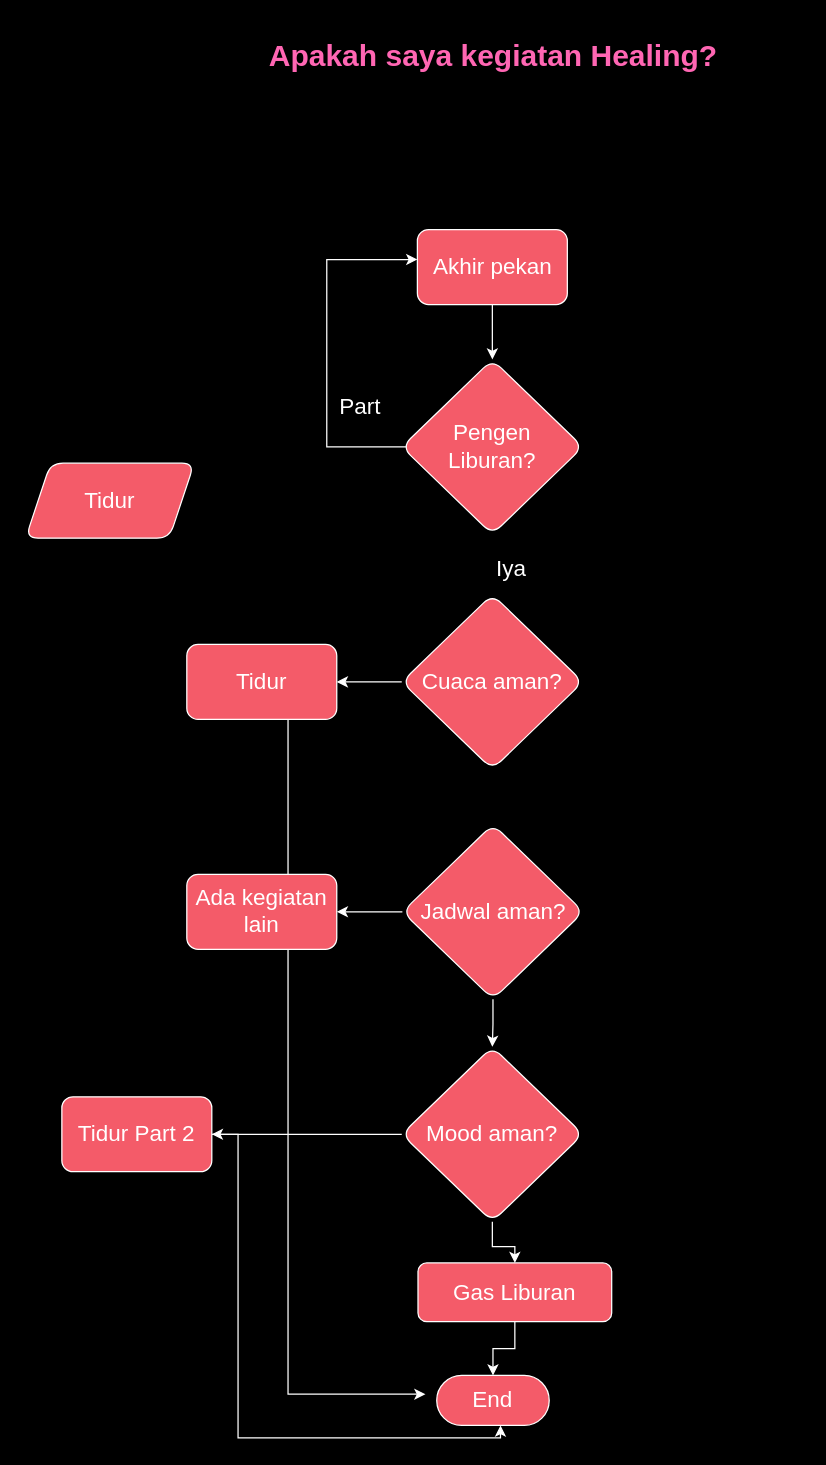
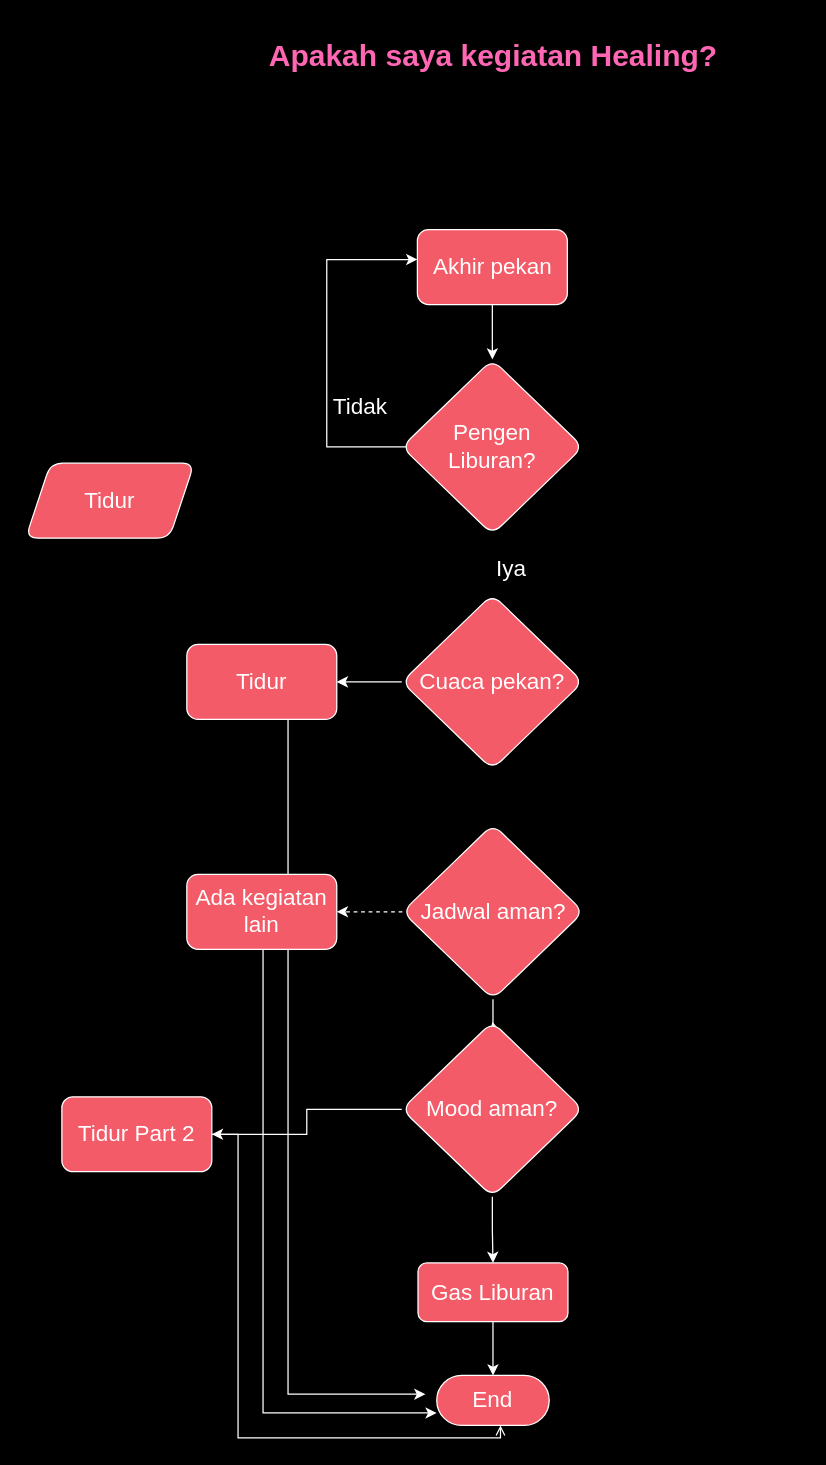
  <mxCell id="0" />
  <mxCell id="1" parent="0" />
  <mxCell id="2" value="" style="edgeStyle=orthogonalEdgeStyle;rounded=1;orthogonalLoop=1;jettySize=auto;html=1;labelBackgroundColor=none;strokeColor=#FFFFFF;fontColor=#FFFFFF;" parent="1" source="3" target="5" edge="1"><mxGeometry relative="1" as="geometry" /></mxCell>
  <mxCell id="3" value="&lt;span style=&quot;font-size: 18px;&quot;&gt;Akhir pekan&lt;/span&gt;" style="whiteSpace=wrap;html=1;dashed=0;rounded=1;labelBackgroundColor=none;fillColor=#F45B69;strokeColor=#FFFFFF;fontColor=#FFFFFF;" parent="1" vertex="1"><mxGeometry x="333.5" y="183" width="120" height="60" as="geometry" /></mxCell>
  <mxCell id="4" style="edgeStyle=orthogonalEdgeStyle;rounded=0;orthogonalLoop=1;jettySize=auto;html=1;strokeColor=#FFFFFF;" edge="1" parent="1"><mxGeometry relative="1" as="geometry"><mxPoint x="333.5" y="207" as="targetPoint" /><mxPoint x="348.964" y="357" as="sourcePoint" /><Array as="points"><mxPoint x="261" y="357" /><mxPoint x="261" y="207" /></Array></mxGeometry></mxCell>
  <mxCell id="5" value="&lt;span style=&quot;font-size: 18px;&quot;&gt;Pengen &lt;br&gt;Liburan?&lt;/span&gt;" style="rhombus;whiteSpace=wrap;html=1;dashed=0;rounded=1;labelBackgroundColor=none;fillColor=#F45B69;strokeColor=#FFFFFF;fontColor=#FFFFFF;" parent="1" vertex="1"><mxGeometry x="321" y="287" width="145" height="140" as="geometry" /></mxCell>
- <mxCell id="6" value="&lt;font style=&quot;font-size: 18px;&quot;&gt;Part&lt;/font&gt;" style="text;html=1;strokeColor=none;fillColor=none;align=center;verticalAlign=middle;whiteSpace=wrap;rounded=1;labelBackgroundColor=none;fontColor=#FFFFFF;" parent="1" vertex="1"><mxGeometry x="257.5" y="310" width="60" height="30" as="geometry" /></mxCell>
+ <mxCell id="6" value="&lt;font style=&quot;font-size: 18px;&quot;&gt;Tidak&lt;/font&gt;" style="text;html=1;strokeColor=none;fillColor=none;align=center;verticalAlign=middle;whiteSpace=wrap;rounded=1;labelBackgroundColor=none;fontColor=#FFFFFF;" parent="1" vertex="1"><mxGeometry x="257.5" y="310" width="60" height="30" as="geometry" /></mxCell>
  <mxCell id="7" value="&lt;font style=&quot;font-size: 18px;&quot;&gt;End&lt;/font&gt;" style="html=1;dashed=0;whiteSpace=wrap;shape=mxgraph.dfd.start;rounded=1;labelBackgroundColor=none;fillColor=#F45B69;strokeColor=#FFFFFF;fontColor=#FFFFFF;" parent="1" vertex="1"><mxGeometry x="349" y="1100" width="90" height="40" as="geometry" /></mxCell>
  <mxCell id="8" value="Apakah saya kegiatan Healing?" style="text;strokeColor=none;fillColor=none;html=1;fontSize=24;fontStyle=1;verticalAlign=middle;align=center;fontColor=#FF66B3;" parent="1" vertex="1"><mxGeometry x="149" y="20" width="490" height="50" as="geometry" /></mxCell>
  <mxCell id="9" value="" style="edgeStyle=orthogonalEdgeStyle;rounded=0;orthogonalLoop=1;jettySize=auto;html=1;strokeColor=#FFFFFF;" edge="1" parent="1" source="10" target="14"><mxGeometry relative="1" as="geometry" /></mxCell>
- <mxCell id="10" value="&lt;span style=&quot;font-size: 18px;&quot;&gt;Cuaca aman?&lt;/span&gt;" style="rhombus;whiteSpace=wrap;html=1;dashed=0;rounded=1;labelBackgroundColor=none;fillColor=#F45B69;strokeColor=#FFFFFF;fontColor=#FFFFFF;" vertex="1" parent="1"><mxGeometry x="321" y="475" width="145" height="140" as="geometry" /></mxCell>
+ <mxCell id="10" value="&lt;span style=&quot;font-size: 18px;&quot;&gt;Cuaca pekan?&lt;/span&gt;" style="rhombus;whiteSpace=wrap;html=1;dashed=0;rounded=1;labelBackgroundColor=none;fillColor=#F45B69;strokeColor=#FFFFFF;fontColor=#FFFFFF;" vertex="1" parent="1"><mxGeometry x="321" y="475" width="145" height="140" as="geometry" /></mxCell>
  <mxCell id="11" value="&lt;font style=&quot;font-size: 18px;&quot;&gt;Iya&lt;/font&gt;" style="text;html=1;strokeColor=none;fillColor=none;align=center;verticalAlign=middle;whiteSpace=wrap;rounded=1;labelBackgroundColor=none;fontColor=#FFFFFF;" vertex="1" parent="1"><mxGeometry x="378.5" y="440" width="60" height="30" as="geometry" /></mxCell>
  <mxCell id="12" value="&lt;span style=&quot;font-size: 18px;&quot;&gt;Tidur&lt;/span&gt;" style="shape=parallelogram;perimeter=parallelogramPerimeter;whiteSpace=wrap;html=1;fixedSize=1;rounded=1;labelBackgroundColor=none;fillColor=#F45B69;strokeColor=#FFFFFF;fontColor=#FFFFFF;" vertex="1" parent="1"><mxGeometry x="20" y="370" width="135" height="60" as="geometry" /></mxCell>
  <mxCell id="13" style="edgeStyle=orthogonalEdgeStyle;rounded=0;orthogonalLoop=1;jettySize=auto;html=1;strokeColor=#FFFFFF;" edge="1" parent="1"><mxGeometry relative="1" as="geometry"><mxPoint x="340" y="1115" as="targetPoint" /><mxPoint x="230" y="575" as="sourcePoint" /><Array as="points"><mxPoint x="230" y="1115" /></Array></mxGeometry></mxCell>
  <mxCell id="14" value="&lt;span style=&quot;font-size: 18px;&quot;&gt;Tidur&lt;/span&gt;" style="whiteSpace=wrap;html=1;dashed=0;rounded=1;labelBackgroundColor=none;fillColor=#F45B69;strokeColor=#FFFFFF;fontColor=#FFFFFF;" vertex="1" parent="1"><mxGeometry x="149" y="515" width="120" height="60" as="geometry" /></mxCell>
- <mxCell id="15" value="" style="edgeStyle=orthogonalEdgeStyle;rounded=0;orthogonalLoop=1;jettySize=auto;html=1;strokeColor=#FFFFFF;" edge="1" parent="1" source="17" target="19"><mxGeometry relative="1" as="geometry" /></mxCell>
+ <mxCell id="15" value="" style="edgeStyle=orthogonalEdgeStyle;rounded=0;orthogonalLoop=1;jettySize=auto;html=1;strokeColor=#FFFFFF;dashed=1;" edge="1" parent="1" source="17" target="19"><mxGeometry relative="1" as="geometry" /></mxCell>
  <mxCell id="16" value="" style="edgeStyle=orthogonalEdgeStyle;rounded=0;orthogonalLoop=1;jettySize=auto;html=1;strokeColor=#FFFFFF;" edge="1" parent="1" source="17" target="22"><mxGeometry relative="1" as="geometry" /></mxCell>
  <mxCell id="17" value="&lt;span style=&quot;font-size: 18px;&quot;&gt;Jadwal aman?&lt;/span&gt;" style="rhombus;whiteSpace=wrap;html=1;dashed=0;rounded=1;labelBackgroundColor=none;fillColor=#F45B69;strokeColor=#FFFFFF;fontColor=#FFFFFF;" vertex="1" parent="1"><mxGeometry x="321.5" y="659" width="145" height="140" as="geometry" /></mxCell>
+ <mxCell id="18" style="edgeStyle=orthogonalEdgeStyle;rounded=0;orthogonalLoop=1;jettySize=auto;html=1;strokeColor=#FFFFFF;" edge="1" parent="1" source="19" target="7"><mxGeometry relative="1" as="geometry"><mxPoint x="200" y="1120" as="targetPoint" /><Array as="points"><mxPoint x="210" y="1130" /></Array></mxGeometry></mxCell>
  <mxCell id="19" value="&lt;span style=&quot;font-size: 18px;&quot;&gt;Ada kegiatan lain&lt;/span&gt;" style="whiteSpace=wrap;html=1;dashed=0;rounded=1;labelBackgroundColor=none;fillColor=#F45B69;strokeColor=#FFFFFF;fontColor=#FFFFFF;" vertex="1" parent="1"><mxGeometry x="149" y="699" width="120" height="60" as="geometry" /></mxCell>
  <mxCell id="20" value="" style="edgeStyle=orthogonalEdgeStyle;rounded=0;orthogonalLoop=1;jettySize=auto;html=1;strokeColor=#FFFFFF;" edge="1" parent="1" source="22" target="24"><mxGeometry relative="1" as="geometry" /></mxCell>
  <mxCell id="21" value="" style="edgeStyle=orthogonalEdgeStyle;rounded=0;orthogonalLoop=1;jettySize=auto;html=1;strokeColor=#FFFFFF;" edge="1" parent="1" source="22" target="26"><mxGeometry relative="1" as="geometry" /></mxCell>
- <mxCell id="22" value="&lt;span style=&quot;font-size: 18px;&quot;&gt;Mood aman?&lt;/span&gt;" style="rhombus;whiteSpace=wrap;html=1;dashed=0;rounded=1;labelBackgroundColor=none;fillColor=#F45B69;strokeColor=#FFFFFF;fontColor=#FFFFFF;" vertex="1" parent="1"><mxGeometry x="321" y="837" width="145" height="140" as="geometry" /></mxCell>
+ <mxCell id="22" value="&lt;span style=&quot;font-size: 18px;&quot;&gt;Mood aman?&lt;/span&gt;" style="rhombus;whiteSpace=wrap;html=1;dashed=0;rounded=1;labelBackgroundColor=none;fillColor=#F45B69;strokeColor=#FFFFFF;fontColor=#FFFFFF;" vertex="1" parent="1"><mxGeometry x="321" y="817" width="145" height="140" as="geometry" /></mxCell>
  <mxCell id="23" value="" style="edgeStyle=orthogonalEdgeStyle;rounded=0;orthogonalLoop=1;jettySize=auto;html=1;strokeColor=#FFFFFF;" edge="1" parent="1" source="24" target="7"><mxGeometry relative="1" as="geometry" /></mxCell>
- <mxCell id="24" value="&lt;span style=&quot;font-size: 18px;&quot;&gt;Gas Liburan&lt;/span&gt;" style="whiteSpace=wrap;html=1;dashed=0;rounded=1;labelBackgroundColor=none;fillColor=#F45B69;strokeColor=#FFFFFF;fontColor=#FFFFFF;" vertex="1" parent="1"><mxGeometry x="334" y="1010" width="155" height="47" as="geometry" /></mxCell>
- <mxCell id="25" style="edgeStyle=orthogonalEdgeStyle;rounded=0;orthogonalLoop=1;jettySize=auto;html=1;strokeColor=#FFFFFF;" edge="1" parent="1" source="26" target="7"><mxGeometry relative="1" as="geometry"><mxPoint x="190" y="1140" as="targetPoint" /><Array as="points"><mxPoint x="190" y="1150" /><mxPoint x="400" y="1150" /></Array></mxGeometry></mxCell>
+ <mxCell id="24" value="&lt;span style=&quot;font-size: 18px;&quot;&gt;Gas Liburan&lt;/span&gt;" style="whiteSpace=wrap;html=1;dashed=0;rounded=1;labelBackgroundColor=none;fillColor=#F45B69;strokeColor=#FFFFFF;fontColor=#FFFFFF;" vertex="1" parent="1"><mxGeometry x="334" y="1010" width="120" height="47" as="geometry" /></mxCell>
+ <mxCell id="25" style="edgeStyle=orthogonalEdgeStyle;rounded=0;orthogonalLoop=1;jettySize=auto;html=1;strokeColor=#FFFFFF;endArrow=open;" edge="1" parent="1" source="26" target="7"><mxGeometry relative="1" as="geometry"><mxPoint x="190" y="1140" as="targetPoint" /><Array as="points"><mxPoint x="190" y="1150" /><mxPoint x="400" y="1150" /></Array></mxGeometry></mxCell>
  <mxCell id="26" value="&lt;span style=&quot;font-size: 18px;&quot;&gt;Tidur Part 2&lt;/span&gt;" style="whiteSpace=wrap;html=1;dashed=0;rounded=1;labelBackgroundColor=none;fillColor=#F45B69;strokeColor=#FFFFFF;fontColor=#FFFFFF;" vertex="1" parent="1"><mxGeometry x="49" y="877" width="120" height="60" as="geometry" /></mxCell>
